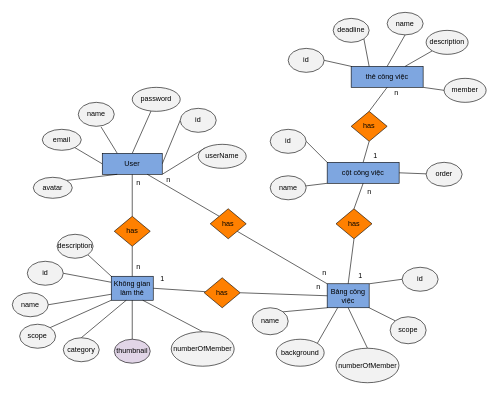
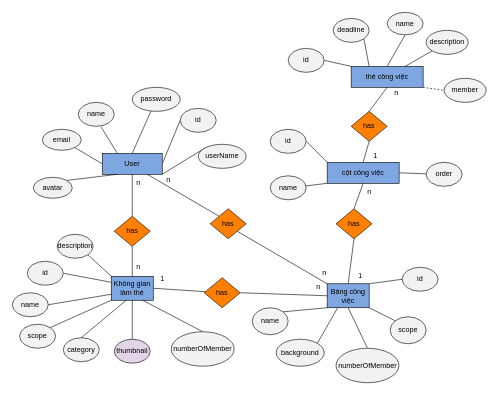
  <mxCell id="0" />
  <mxCell id="1" parent="0" />
  <mxCell id="2" style="rounded=0;orthogonalLoop=1;jettySize=auto;html=1;exitX=0.5;exitY=1;exitDx=0;exitDy=0;entryX=0.5;entryY=0;entryDx=0;entryDy=0;endArrow=none;endFill=0;" parent="1" source="8" target="22" edge="1"><mxGeometry relative="1" as="geometry"><mxPoint x="230" y="345" as="targetPoint" /></mxGeometry></mxCell>
  <mxCell id="3" style="edgeStyle=none;rounded=0;orthogonalLoop=1;jettySize=auto;html=1;exitX=1;exitY=0.5;exitDx=0;exitDy=0;entryX=0;entryY=0.5;entryDx=0;entryDy=0;endArrow=none;endFill=0;" parent="1" source="8" target="30" edge="1"><mxGeometry relative="1" as="geometry"><mxPoint x="310" y="260" as="targetPoint" /></mxGeometry></mxCell>
  <mxCell id="4" style="edgeStyle=none;rounded=0;orthogonalLoop=1;jettySize=auto;html=1;exitX=0.5;exitY=0;exitDx=0;exitDy=0;endArrow=none;endFill=0;" parent="1" source="8" target="29" edge="1"><mxGeometry relative="1" as="geometry" /></mxCell>
  <mxCell id="5" style="edgeStyle=none;rounded=0;orthogonalLoop=1;jettySize=auto;html=1;exitX=0.25;exitY=0;exitDx=0;exitDy=0;entryX=0.633;entryY=1.025;entryDx=0;entryDy=0;entryPerimeter=0;endArrow=none;endFill=0;" parent="1" source="8" target="28" edge="1"><mxGeometry relative="1" as="geometry" /></mxCell>
  <mxCell id="6" style="edgeStyle=none;rounded=0;orthogonalLoop=1;jettySize=auto;html=1;exitX=0;exitY=0.5;exitDx=0;exitDy=0;endArrow=none;endFill=0;" parent="1" source="8" target="27" edge="1"><mxGeometry relative="1" as="geometry"><mxPoint x="116.04" y="307" as="targetPoint" /></mxGeometry></mxCell>
  <mxCell id="7" style="rounded=0;orthogonalLoop=1;jettySize=auto;html=1;exitX=1;exitY=1;exitDx=0;exitDy=0;endArrow=none;endFill=0;entryX=0;entryY=0;entryDx=0;entryDy=0;" parent="1" source="8" target="41" edge="1"><mxGeometry relative="1" as="geometry"><mxPoint x="290.154" y="307.635" as="targetPoint" /></mxGeometry></mxCell>
  <mxCell id="8" value="User" style="rounded=0;whiteSpace=wrap;html=1;fillColor=#7EA6E0;" parent="1" vertex="1"><mxGeometry x="170" y="255" width="100" height="35" as="geometry" /></mxCell>
  <mxCell id="9" style="edgeStyle=none;rounded=0;orthogonalLoop=1;jettySize=auto;html=1;exitX=1;exitY=0.5;exitDx=0;exitDy=0;endArrow=none;endFill=0;" parent="1" source="11" target="24" edge="1"><mxGeometry relative="1" as="geometry" /></mxCell>
  <mxCell id="10" style="edgeStyle=none;rounded=0;orthogonalLoop=1;jettySize=auto;html=1;exitX=0;exitY=0.25;exitDx=0;exitDy=0;entryX=1;entryY=0.5;entryDx=0;entryDy=0;endArrow=none;endFill=0;" parent="1" source="11" target="31" edge="1"><mxGeometry relative="1" as="geometry" /></mxCell>
  <mxCell id="11" value="Không gian làm thẻ" style="rounded=0;whiteSpace=wrap;html=1;fillColor=#7EA6E0;" parent="1" vertex="1"><mxGeometry x="185" y="460" width="70" height="40" as="geometry" /></mxCell>
  <mxCell id="12" style="edgeStyle=none;rounded=0;orthogonalLoop=1;jettySize=auto;html=1;exitX=0.5;exitY=0;exitDx=0;exitDy=0;entryX=0.5;entryY=1;entryDx=0;entryDy=0;endArrow=none;endFill=0;" parent="1" source="15" target="26" edge="1"><mxGeometry relative="1" as="geometry" /></mxCell>
  <mxCell id="13" style="edgeStyle=none;rounded=0;orthogonalLoop=1;jettySize=auto;html=1;exitX=1;exitY=0;exitDx=0;exitDy=0;entryX=0;entryY=0.5;entryDx=0;entryDy=0;endArrow=none;endFill=0;" parent="1" source="15" target="32" edge="1"><mxGeometry relative="1" as="geometry" /></mxCell>
  <mxCell id="14" style="edgeStyle=none;rounded=0;orthogonalLoop=1;jettySize=auto;html=1;exitX=0;exitY=1;exitDx=0;exitDy=0;entryX=1;entryY=0;entryDx=0;entryDy=0;endArrow=none;endFill=0;" parent="1" source="15" target="33" edge="1"><mxGeometry relative="1" as="geometry" /></mxCell>
  <mxCell id="15" value="Bảng công việc" style="rounded=0;whiteSpace=wrap;html=1;fillColor=#7EA6E0;" parent="1" vertex="1"><mxGeometry x="545" y="472.5" width="70" height="40" as="geometry" /></mxCell>
  <mxCell id="16" style="edgeStyle=none;rounded=0;orthogonalLoop=1;jettySize=auto;html=1;exitX=0;exitY=0;exitDx=0;exitDy=0;entryX=1;entryY=0.5;entryDx=0;entryDy=0;endArrow=none;endFill=0;" parent="1" source="20" target="34" edge="1"><mxGeometry relative="1" as="geometry"><mxPoint x="615" y="656.25" as="sourcePoint" /></mxGeometry></mxCell>
  <mxCell id="17" style="edgeStyle=none;rounded=0;orthogonalLoop=1;jettySize=auto;html=1;exitX=0;exitY=1;exitDx=0;exitDy=0;endArrow=none;endFill=0;" parent="1" source="20" target="35" edge="1"><mxGeometry relative="1" as="geometry"><mxPoint x="615" y="682.5" as="sourcePoint" /></mxGeometry></mxCell>
  <mxCell id="18" style="rounded=0;orthogonalLoop=1;jettySize=auto;html=1;exitX=0.5;exitY=0;exitDx=0;exitDy=0;entryX=0.5;entryY=1;entryDx=0;entryDy=0;endArrow=none;endFill=0;" parent="1" source="20" target="48" edge="1"><mxGeometry relative="1" as="geometry"><mxPoint x="700" y="-47.5" as="sourcePoint" /></mxGeometry></mxCell>
  <mxCell id="19" style="rounded=0;orthogonalLoop=1;jettySize=auto;html=1;exitX=1;exitY=0.5;exitDx=0;exitDy=0;endArrow=none;endFill=0;" edge="1" parent="1" source="20" target="77"><mxGeometry relative="1" as="geometry" /></mxCell>
  <mxCell id="20" value="cột công việc" style="rounded=0;whiteSpace=wrap;html=1;fillColor=#7EA6E0;" parent="1" vertex="1"><mxGeometry x="545" y="270" width="120" height="35" as="geometry" /></mxCell>
  <mxCell id="21" style="edgeStyle=none;rounded=0;orthogonalLoop=1;jettySize=auto;html=1;exitX=0.5;exitY=1;exitDx=0;exitDy=0;entryX=0.5;entryY=0;entryDx=0;entryDy=0;endArrow=none;endFill=0;" parent="1" source="22" target="11" edge="1"><mxGeometry relative="1" as="geometry" /></mxCell>
  <mxCell id="22" value="has" style="rhombus;whiteSpace=wrap;html=1;fillColor=#FF8000;" parent="1" vertex="1"><mxGeometry x="190" y="360" width="60" height="50" as="geometry" /></mxCell>
  <mxCell id="23" style="edgeStyle=none;rounded=0;orthogonalLoop=1;jettySize=auto;html=1;exitX=1;exitY=0.5;exitDx=0;exitDy=0;entryX=0;entryY=0.5;entryDx=0;entryDy=0;endArrow=none;endFill=0;" parent="1" source="24" target="15" edge="1"><mxGeometry relative="1" as="geometry"><mxPoint x="350" y="530" as="sourcePoint" /></mxGeometry></mxCell>
  <mxCell id="24" value="has" style="rhombus;whiteSpace=wrap;html=1;fillColor=#FF8000;" parent="1" vertex="1"><mxGeometry x="340" y="462.5" width="60" height="50" as="geometry" /></mxCell>
  <mxCell id="25" style="edgeStyle=none;rounded=0;orthogonalLoop=1;jettySize=auto;html=1;exitX=0.5;exitY=0;exitDx=0;exitDy=0;entryX=0.5;entryY=1;entryDx=0;entryDy=0;endArrow=none;endFill=0;" parent="1" source="26" target="20" edge="1"><mxGeometry relative="1" as="geometry" /></mxCell>
  <mxCell id="26" value="has" style="rhombus;whiteSpace=wrap;html=1;fillColor=#FF8000;" parent="1" vertex="1"><mxGeometry x="559.73" y="347.5" width="60" height="50" as="geometry" /></mxCell>
  <mxCell id="27" value="email" style="ellipse;whiteSpace=wrap;html=1;fillColor=#F2F2F2;" parent="1" vertex="1"><mxGeometry x="70" y="215" width="65" height="35" as="geometry" /></mxCell>
  <mxCell id="28" value="name" style="ellipse;whiteSpace=wrap;html=1;fillColor=#F2F2F2;" parent="1" vertex="1"><mxGeometry x="130" y="170" width="60" height="40" as="geometry" /></mxCell>
  <mxCell id="29" value="password" style="ellipse;whiteSpace=wrap;html=1;fillColor=#F2F2F2;" parent="1" vertex="1"><mxGeometry x="220" y="145" width="80" height="40" as="geometry" /></mxCell>
  <mxCell id="30" value="id" style="ellipse;whiteSpace=wrap;html=1;fillColor=#F2F2F2;" parent="1" vertex="1"><mxGeometry x="300" y="180" width="60" height="40" as="geometry" /></mxCell>
  <mxCell id="31" value="id" style="ellipse;whiteSpace=wrap;html=1;fillColor=#F2F2F2;" parent="1" vertex="1"><mxGeometry x="45" y="435" width="60" height="40" as="geometry" /></mxCell>
  <mxCell id="32" value="id" style="ellipse;whiteSpace=wrap;html=1;fillColor=#F2F2F2;" parent="1" vertex="1"><mxGeometry x="670" y="445" width="60" height="40" as="geometry" /></mxCell>
  <mxCell id="33" value="name" style="ellipse;whiteSpace=wrap;html=1;fillColor=#F2F2F2;" parent="1" vertex="1"><mxGeometry x="420" y="512.5" width="60" height="45" as="geometry" /></mxCell>
  <mxCell id="34" value="id" style="ellipse;whiteSpace=wrap;html=1;fillColor=#F2F2F2;" parent="1" vertex="1"><mxGeometry x="450" y="215" width="60" height="40" as="geometry" /></mxCell>
  <mxCell id="35" value="name" style="ellipse;whiteSpace=wrap;html=1;fillColor=#F2F2F2;" parent="1" vertex="1"><mxGeometry x="450" y="292.5" width="60" height="40" as="geometry" /></mxCell>
  <mxCell id="36" value="n" style="text;html=1;align=center;verticalAlign=middle;resizable=0;points=[];autosize=1;" parent="1" vertex="1"><mxGeometry x="220" y="295" width="20" height="20" as="geometry" /></mxCell>
  <mxCell id="37" value="n" style="text;html=1;align=center;verticalAlign=middle;resizable=0;points=[];autosize=1;" parent="1" vertex="1"><mxGeometry x="220" y="435" width="20" height="20" as="geometry" /></mxCell>
  <mxCell id="38" value="1" style="text;html=1;align=center;verticalAlign=middle;resizable=0;points=[];autosize=1;" parent="1" vertex="1"><mxGeometry x="260" y="455" width="20" height="20" as="geometry" /></mxCell>
  <mxCell id="39" value="n" style="text;html=1;align=center;verticalAlign=middle;resizable=0;points=[];autosize=1;" parent="1" vertex="1"><mxGeometry x="520" y="467.5" width="20" height="20" as="geometry" /></mxCell>
  <mxCell id="40" value="1" style="text;html=1;align=center;verticalAlign=middle;resizable=0;points=[];autosize=1;" parent="1" vertex="1"><mxGeometry x="590" y="450" width="20" height="20" as="geometry" /></mxCell>
  <mxCell id="41" value="userName" style="ellipse;whiteSpace=wrap;html=1;fillColor=#F2F2F2;" parent="1" vertex="1"><mxGeometry x="330" y="240" width="80" height="40" as="geometry" /></mxCell>
  <mxCell id="42" style="edgeStyle=none;rounded=0;orthogonalLoop=1;jettySize=auto;html=1;exitX=1;exitY=0;exitDx=0;exitDy=0;endArrow=none;endFill=0;" parent="1" source="26" target="26" edge="1"><mxGeometry relative="1" as="geometry" /></mxCell>
  <mxCell id="43" style="edgeStyle=none;rounded=0;orthogonalLoop=1;jettySize=auto;html=1;exitX=1;exitY=0.5;exitDx=0;exitDy=0;entryX=0;entryY=0.75;entryDx=0;entryDy=0;endArrow=none;endFill=0;" parent="1" source="44" target="11" edge="1"><mxGeometry relative="1" as="geometry" /></mxCell>
  <mxCell id="44" value="name" style="ellipse;whiteSpace=wrap;html=1;fillColor=#F2F2F2;" parent="1" vertex="1"><mxGeometry x="20" y="487.5" width="60" height="40" as="geometry" /></mxCell>
- <mxCell id="45" style="edgeStyle=none;rounded=0;orthogonalLoop=1;jettySize=auto;html=1;exitX=1;exitY=1;exitDx=0;exitDy=0;entryX=0;entryY=0.5;entryDx=0;entryDy=0;endArrow=none;endFill=0;" edge="1" parent="1" source="46" target="79"><mxGeometry relative="1" as="geometry" /></mxCell>
+ <mxCell id="45" style="edgeStyle=none;rounded=0;orthogonalLoop=1;jettySize=auto;html=1;exitX=1;exitY=1;exitDx=0;exitDy=0;entryX=0;entryY=0.5;entryDx=0;entryDy=0;endArrow=none;endFill=0;dashed=1;" edge="1" parent="1" source="46" target="79"><mxGeometry relative="1" as="geometry" /></mxCell>
  <mxCell id="46" value="thẻ công việc" style="rounded=0;whiteSpace=wrap;html=1;fillColor=#7EA6E0;" parent="1" vertex="1"><mxGeometry x="585" y="110" width="120" height="35" as="geometry" /></mxCell>
  <mxCell id="47" style="edgeStyle=none;rounded=0;orthogonalLoop=1;jettySize=auto;html=1;exitX=0.5;exitY=0;exitDx=0;exitDy=0;entryX=0.5;entryY=1;entryDx=0;entryDy=0;endArrow=none;endFill=0;" parent="1" source="48" target="46" edge="1"><mxGeometry relative="1" as="geometry" /></mxCell>
  <mxCell id="48" value="has" style="rhombus;whiteSpace=wrap;html=1;fillColor=#FF8000;" parent="1" vertex="1"><mxGeometry x="585" y="185" width="60" height="50" as="geometry" /></mxCell>
  <mxCell id="49" style="edgeStyle=none;rounded=0;orthogonalLoop=1;jettySize=auto;html=1;exitX=1;exitY=0.5;exitDx=0;exitDy=0;entryX=0;entryY=0;entryDx=0;entryDy=0;endArrow=none;endFill=0;" parent="1" source="50" target="46" edge="1"><mxGeometry relative="1" as="geometry"><mxPoint x="725" y="175" as="sourcePoint" /></mxGeometry></mxCell>
  <mxCell id="50" value="id" style="ellipse;whiteSpace=wrap;html=1;fillColor=#F2F2F2;" parent="1" vertex="1"><mxGeometry x="480" y="80" width="60" height="40" as="geometry" /></mxCell>
  <mxCell id="51" style="edgeStyle=none;rounded=0;orthogonalLoop=1;jettySize=auto;html=1;exitX=0.5;exitY=1;exitDx=0;exitDy=0;endArrow=none;endFill=0;entryX=0.5;entryY=0;entryDx=0;entryDy=0;" parent="1" source="52" target="46" edge="1"><mxGeometry relative="1" as="geometry" /></mxCell>
  <mxCell id="52" value="name" style="ellipse;whiteSpace=wrap;html=1;fillColor=#F2F2F2;" parent="1" vertex="1"><mxGeometry x="645" y="20" width="60" height="37.5" as="geometry" /></mxCell>
  <mxCell id="53" style="edgeStyle=none;rounded=0;orthogonalLoop=1;jettySize=auto;html=1;exitX=1;exitY=0;exitDx=0;exitDy=0;entryX=0.25;entryY=1;entryDx=0;entryDy=0;endArrow=none;endFill=0;" parent="1" source="54" target="8" edge="1"><mxGeometry relative="1" as="geometry" /></mxCell>
  <mxCell id="54" value="avatar" style="ellipse;whiteSpace=wrap;html=1;fillColor=#F2F2F2;" parent="1" vertex="1"><mxGeometry x="55" y="295" width="65" height="35" as="geometry" /></mxCell>
  <mxCell id="55" value="n" style="text;html=1;align=center;verticalAlign=middle;resizable=0;points=[];autosize=1;" parent="1" vertex="1"><mxGeometry x="605" y="310" width="20" height="20" as="geometry" /></mxCell>
  <mxCell id="56" value="1" style="text;html=1;align=center;verticalAlign=middle;resizable=0;points=[];autosize=1;" parent="1" vertex="1"><mxGeometry x="615" y="250" width="20" height="20" as="geometry" /></mxCell>
  <mxCell id="57" value="n" style="text;html=1;align=center;verticalAlign=middle;resizable=0;points=[];autosize=1;" parent="1" vertex="1"><mxGeometry x="650" y="145" width="20" height="20" as="geometry" /></mxCell>
  <mxCell id="58" style="edgeStyle=none;rounded=0;orthogonalLoop=1;jettySize=auto;html=1;exitX=0.5;exitY=0;exitDx=0;exitDy=0;entryX=0.357;entryY=1;entryDx=0;entryDy=0;entryPerimeter=0;endArrow=none;endFill=0;" parent="1" source="59" target="11" edge="1"><mxGeometry relative="1" as="geometry" /></mxCell>
  <mxCell id="59" value="category" style="ellipse;whiteSpace=wrap;html=1;fillColor=#F2F2F2;" parent="1" vertex="1"><mxGeometry x="105" y="562.5" width="60" height="40" as="geometry" /></mxCell>
  <mxCell id="60" style="edgeStyle=none;rounded=0;orthogonalLoop=1;jettySize=auto;html=1;exitX=0.5;exitY=0;exitDx=0;exitDy=0;entryX=0.5;entryY=1;entryDx=0;entryDy=0;endArrow=none;endFill=0;" parent="1" source="61" target="11" edge="1"><mxGeometry relative="1" as="geometry" /></mxCell>
  <mxCell id="61" value="thumbnail" style="ellipse;whiteSpace=wrap;html=1;fillColor=#e1d5e7;" parent="1" vertex="1"><mxGeometry x="190" y="565" width="60" height="40" as="geometry" /></mxCell>
  <mxCell id="62" style="edgeStyle=none;rounded=0;orthogonalLoop=1;jettySize=auto;html=1;exitX=1;exitY=1;exitDx=0;exitDy=0;entryX=0;entryY=0;entryDx=0;entryDy=0;endArrow=none;endFill=0;" parent="1" source="63" target="11" edge="1"><mxGeometry relative="1" as="geometry" /></mxCell>
  <mxCell id="63" value="description" style="ellipse;whiteSpace=wrap;html=1;fillColor=#F2F2F2;" parent="1" vertex="1"><mxGeometry x="94.73" y="390" width="60" height="40" as="geometry" /></mxCell>
  <mxCell id="64" style="edgeStyle=none;rounded=0;orthogonalLoop=1;jettySize=auto;html=1;exitX=0.5;exitY=0;exitDx=0;exitDy=0;entryX=0.75;entryY=1;entryDx=0;entryDy=0;endArrow=none;endFill=0;" parent="1" source="65" target="11" edge="1"><mxGeometry relative="1" as="geometry" /></mxCell>
  <mxCell id="65" value="numberOfMember" style="ellipse;whiteSpace=wrap;html=1;fillColor=#F2F2F2;" parent="1" vertex="1"><mxGeometry x="285" y="552.5" width="105" height="57.5" as="geometry" /></mxCell>
  <mxCell id="66" style="edgeStyle=none;rounded=0;orthogonalLoop=1;jettySize=auto;html=1;exitX=1;exitY=0;exitDx=0;exitDy=0;entryX=0;entryY=1;entryDx=0;entryDy=0;endArrow=none;endFill=0;" parent="1" source="67" target="11" edge="1"><mxGeometry relative="1" as="geometry" /></mxCell>
  <mxCell id="67" value="scope" style="ellipse;whiteSpace=wrap;html=1;fillColor=#F2F2F2;" parent="1" vertex="1"><mxGeometry x="32.23" y="540" width="60" height="40" as="geometry" /></mxCell>
  <mxCell id="68" style="edgeStyle=none;rounded=0;orthogonalLoop=1;jettySize=auto;html=1;exitX=1;exitY=0;exitDx=0;exitDy=0;entryX=0.25;entryY=1;entryDx=0;entryDy=0;endArrow=none;endFill=0;" parent="1" source="69" target="15" edge="1"><mxGeometry relative="1" as="geometry" /></mxCell>
  <mxCell id="69" value="background" style="ellipse;whiteSpace=wrap;html=1;fillColor=#F2F2F2;" parent="1" vertex="1"><mxGeometry x="460" y="565" width="80" height="45" as="geometry" /></mxCell>
  <mxCell id="70" style="edgeStyle=none;rounded=0;orthogonalLoop=1;jettySize=auto;html=1;exitX=0.5;exitY=0;exitDx=0;exitDy=0;entryX=0.5;entryY=1;entryDx=0;entryDy=0;endArrow=none;endFill=0;" parent="1" source="78" target="15" edge="1"><mxGeometry relative="1" as="geometry"><mxPoint x="605" y="562.5" as="sourcePoint" /></mxGeometry></mxCell>
  <mxCell id="71" style="edgeStyle=none;rounded=0;orthogonalLoop=1;jettySize=auto;html=1;exitX=0;exitY=0;exitDx=0;exitDy=0;entryX=1;entryY=1;entryDx=0;entryDy=0;endArrow=none;endFill=0;" parent="1" source="72" target="15" edge="1"><mxGeometry relative="1" as="geometry" /></mxCell>
  <mxCell id="72" value="scope" style="ellipse;whiteSpace=wrap;html=1;fillColor=#F2F2F2;" parent="1" vertex="1"><mxGeometry x="650" y="527.5" width="60" height="45" as="geometry" /></mxCell>
  <mxCell id="73" style="edgeStyle=none;rounded=0;orthogonalLoop=1;jettySize=auto;html=1;exitX=0;exitY=1;exitDx=0;exitDy=0;entryX=0.75;entryY=0;entryDx=0;entryDy=0;endArrow=none;endFill=0;" parent="1" source="74" target="46" edge="1"><mxGeometry relative="1" as="geometry" /></mxCell>
  <mxCell id="74" value="description" style="ellipse;whiteSpace=wrap;html=1;fillColor=#F2F2F2;" parent="1" vertex="1"><mxGeometry x="710" y="50" width="70" height="40" as="geometry" /></mxCell>
  <mxCell id="75" style="edgeStyle=none;rounded=0;orthogonalLoop=1;jettySize=auto;html=1;exitX=1;exitY=1;exitDx=0;exitDy=0;entryX=0.25;entryY=0;entryDx=0;entryDy=0;endArrow=none;endFill=0;" parent="1" source="76" target="46" edge="1"><mxGeometry relative="1" as="geometry" /></mxCell>
  <mxCell id="76" value="deadline" style="ellipse;whiteSpace=wrap;html=1;fillColor=#F2F2F2;" parent="1" vertex="1"><mxGeometry x="555" y="30" width="60" height="40" as="geometry" /></mxCell>
  <mxCell id="77" value="order" style="ellipse;whiteSpace=wrap;html=1;fillColor=#F2F2F2;" vertex="1" parent="1"><mxGeometry x="710" y="270" width="60" height="40" as="geometry" /></mxCell>
  <mxCell id="78" value="numberOfMember" style="ellipse;whiteSpace=wrap;html=1;fillColor=#F2F2F2;" vertex="1" parent="1"><mxGeometry x="559.73" y="580" width="105" height="57.5" as="geometry" /></mxCell>
  <mxCell id="79" value="member" style="ellipse;whiteSpace=wrap;html=1;fillColor=#F2F2F2;" vertex="1" parent="1"><mxGeometry x="740" y="130" width="70" height="40" as="geometry" /></mxCell>
  <mxCell id="80" style="edgeStyle=none;rounded=0;orthogonalLoop=1;jettySize=auto;html=1;exitX=1;exitY=1;exitDx=0;exitDy=0;entryX=0;entryY=0;entryDx=0;entryDy=0;endArrow=none;endFill=0;" edge="1" parent="1" source="82" target="15"><mxGeometry relative="1" as="geometry" /></mxCell>
  <mxCell id="81" style="edgeStyle=none;rounded=0;orthogonalLoop=1;jettySize=auto;html=1;exitX=0;exitY=0;exitDx=0;exitDy=0;entryX=0.75;entryY=1;entryDx=0;entryDy=0;endArrow=none;endFill=0;" edge="1" parent="1" source="82" target="8"><mxGeometry relative="1" as="geometry" /></mxCell>
  <mxCell id="82" value="has" style="rhombus;whiteSpace=wrap;html=1;fillColor=#FF8000;" vertex="1" parent="1"><mxGeometry x="350" y="347.5" width="60" height="50" as="geometry" /></mxCell>
  <mxCell id="83" value="n" style="text;html=1;align=center;verticalAlign=middle;resizable=0;points=[];autosize=1;" vertex="1" parent="1"><mxGeometry x="270" y="290" width="20" height="20" as="geometry" /></mxCell>
  <mxCell id="84" value="n" style="text;html=1;align=center;verticalAlign=middle;resizable=0;points=[];autosize=1;" vertex="1" parent="1"><mxGeometry x="530" y="445" width="20" height="20" as="geometry" /></mxCell>
